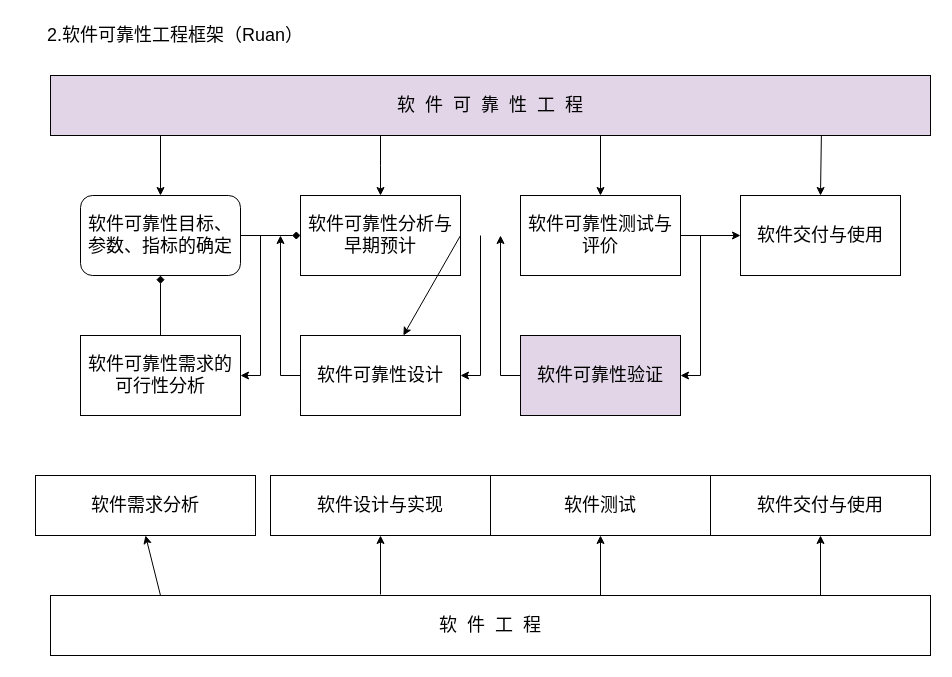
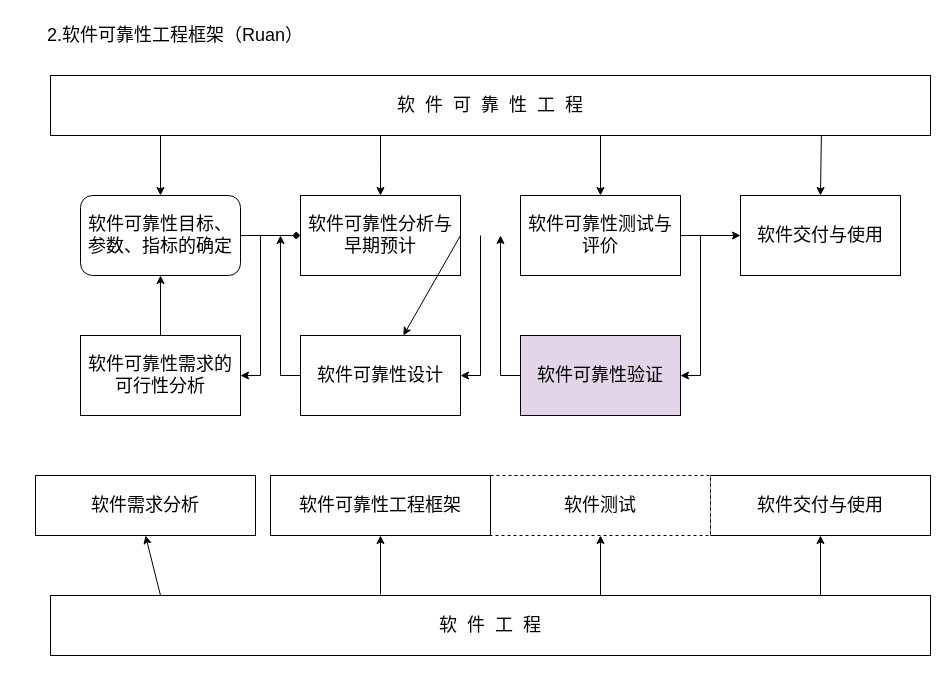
  <mxCell id="0" />
  <mxCell id="1" parent="0" />
  <mxCell id="2" value="软件可靠性目标、参数、指标的确定" style="whiteSpace=wrap;html=1;fontSize=18;rounded=1;" vertex="1" parent="1"><mxGeometry x="80" y="195" width="160" height="80" as="geometry" /></mxCell>
  <mxCell id="3" value="软件可靠性验证" style="rounded=0;whiteSpace=wrap;html=1;fontSize=18;fillColor=#e1d5e7;" vertex="1" parent="1"><mxGeometry x="520" y="335" width="160" height="80" as="geometry" /></mxCell>
  <mxCell id="4" value="软件可靠性设计" style="rounded=0;whiteSpace=wrap;html=1;fontSize=18;" vertex="1" parent="1"><mxGeometry x="300" y="335" width="160" height="80" as="geometry" /></mxCell>
- <mxCell id="5" value="" style="edgeStyle=orthogonalEdgeStyle;rounded=0;orthogonalLoop=1;jettySize=auto;html=1;fontSize=18;endArrow=diamond;" edge="1" parent="1" source="6" target="2"><mxGeometry relative="1" as="geometry" /></mxCell>
+ <mxCell id="5" value="" style="edgeStyle=orthogonalEdgeStyle;rounded=0;orthogonalLoop=1;jettySize=auto;html=1;fontSize=18;" edge="1" parent="1" source="6" target="2"><mxGeometry relative="1" as="geometry" /></mxCell>
  <mxCell id="6" value="软件可靠性需求的可行性分析" style="rounded=0;whiteSpace=wrap;html=1;fontSize=18;" vertex="1" parent="1"><mxGeometry x="80" y="335" width="160" height="80" as="geometry" /></mxCell>
  <mxCell id="7" value="软件交付与使用" style="rounded=0;whiteSpace=wrap;html=1;fontSize=18;" vertex="1" parent="1"><mxGeometry x="740" y="195" width="160" height="80" as="geometry" /></mxCell>
  <mxCell id="8" value="" style="edgeStyle=orthogonalEdgeStyle;rounded=0;orthogonalLoop=1;jettySize=auto;html=1;fontSize=18;" edge="1" parent="1" source="9" target="7"><mxGeometry relative="1" as="geometry" /></mxCell>
  <mxCell id="9" value="软件可靠性测试与评价" style="rounded=0;whiteSpace=wrap;html=1;fontSize=18;" vertex="1" parent="1"><mxGeometry x="520" y="195" width="160" height="80" as="geometry" /></mxCell>
  <mxCell id="10" value="软件可靠性分析与早期预计" style="rounded=0;whiteSpace=wrap;html=1;fontSize=18;" vertex="1" parent="1"><mxGeometry x="300" y="195" width="160" height="80" as="geometry" /></mxCell>
  <mxCell id="11" value="软件需求分析" style="rounded=0;whiteSpace=wrap;html=1;fontSize=18;" vertex="1" parent="1"><mxGeometry x="35" y="475" width="220" height="60" as="geometry" /></mxCell>
  <mxCell id="12" value="软件交付与使用" style="rounded=0;whiteSpace=wrap;html=1;fontSize=18;" vertex="1" parent="1"><mxGeometry x="710" y="475" width="220" height="60" as="geometry" /></mxCell>
- <mxCell id="13" value="软件测试" style="rounded=0;whiteSpace=wrap;html=1;fontSize=18;" vertex="1" parent="1"><mxGeometry x="490" y="475" width="220" height="60" as="geometry" /></mxCell>
- <mxCell id="14" value="软件设计与实现" style="rounded=0;whiteSpace=wrap;html=1;fontSize=18;" vertex="1" parent="1"><mxGeometry x="270" y="475" width="220" height="60" as="geometry" /></mxCell>
+ <mxCell id="13" value="软件测试" style="rounded=0;whiteSpace=wrap;html=1;fontSize=18;dashed=1;" vertex="1" parent="1"><mxGeometry x="490" y="475" width="220" height="60" as="geometry" /></mxCell>
+ <mxCell id="14" value="软件可靠性工程框架" style="rounded=0;whiteSpace=wrap;html=1;fontSize=18;" vertex="1" parent="1"><mxGeometry x="270" y="475" width="220" height="60" as="geometry" /></mxCell>
  <mxCell id="15" value="软&amp;nbsp; 件&amp;nbsp; 工&amp;nbsp; 程" style="rounded=0;whiteSpace=wrap;html=1;fontSize=18;" vertex="1" parent="1"><mxGeometry x="50" y="595" width="880" height="60" as="geometry" /></mxCell>
- <mxCell id="16" value="软&amp;nbsp; 件&amp;nbsp; 可&amp;nbsp; 靠&amp;nbsp; 性&amp;nbsp; 工&amp;nbsp; 程" style="rounded=0;whiteSpace=wrap;html=1;fontSize=18;fillColor=#e1d5e7;" vertex="1" parent="1"><mxGeometry x="50" y="75" width="880" height="60" as="geometry" /></mxCell>
+ <mxCell id="16" value="软&amp;nbsp; 件&amp;nbsp; 可&amp;nbsp; 靠&amp;nbsp; 性&amp;nbsp; 工&amp;nbsp; 程" style="rounded=0;whiteSpace=wrap;html=1;fontSize=18;" vertex="1" parent="1"><mxGeometry x="50" y="75" width="880" height="60" as="geometry" /></mxCell>
  <mxCell id="17" value="" style="endArrow=classic;html=1;rounded=0;fontSize=18;entryX=0.5;entryY=0;entryDx=0;entryDy=0;" edge="1" parent="1" target="2"><mxGeometry relative="1" as="geometry"><mxPoint x="160" y="135" as="sourcePoint" /><mxPoint x="150" y="155" as="targetPoint" /></mxGeometry></mxCell>
  <mxCell id="18" value="" style="endArrow=classic;html=1;rounded=0;fontSize=18;entryX=0.5;entryY=0;entryDx=0;entryDy=0;" edge="1" parent="1" target="10"><mxGeometry relative="1" as="geometry"><mxPoint x="380" y="135" as="sourcePoint" /><mxPoint x="170" y="205" as="targetPoint" /><Array as="points"><mxPoint x="380" y="165" /></Array></mxGeometry></mxCell>
  <mxCell id="19" value="" style="endArrow=classic;html=1;rounded=0;fontSize=18;entryX=0.5;entryY=0;entryDx=0;entryDy=0;" edge="1" parent="1" target="9"><mxGeometry width="50" height="50" relative="1" as="geometry"><mxPoint x="600" y="135" as="sourcePoint" /><mxPoint x="530" y="315" as="targetPoint" /><Array as="points" /></mxGeometry></mxCell>
  <mxCell id="20" value="" style="endArrow=classic;html=1;rounded=0;fontSize=18;entryX=0.5;entryY=0;entryDx=0;entryDy=0;exitX=0.876;exitY=1;exitDx=0;exitDy=0;exitPerimeter=0;" edge="1" parent="1" source="16" target="7"><mxGeometry width="50" height="50" relative="1" as="geometry"><mxPoint x="610" y="145" as="sourcePoint" /><mxPoint x="610" y="205" as="targetPoint" /><Array as="points" /></mxGeometry></mxCell>
  <mxCell id="21" value="" style="endArrow=diamond;html=1;rounded=0;fontSize=18;entryX=0;entryY=0.5;entryDx=0;entryDy=0;exitX=1;exitY=0.5;exitDx=0;exitDy=0;" edge="1" parent="1" source="2" target="10"><mxGeometry relative="1" as="geometry"><mxPoint x="200" y="285" as="sourcePoint" /><mxPoint x="300" y="285" as="targetPoint" /></mxGeometry></mxCell>
  <mxCell id="22" value="" style="endArrow=classic;html=1;rounded=0;fontSize=18;exitX=1;exitY=0.5;exitDx=0;exitDy=0;" edge="1" parent="1" source="10" target="4"><mxGeometry relative="1" as="geometry"><mxPoint x="250" y="245" as="sourcePoint" /><mxPoint x="310" y="245" as="targetPoint" /></mxGeometry></mxCell>
  <mxCell id="23" value="" style="endArrow=classic;html=1;rounded=0;fontSize=18;entryX=0.5;entryY=1;entryDx=0;entryDy=0;exitX=0.125;exitY=0;exitDx=0;exitDy=0;exitPerimeter=0;" edge="1" parent="1" source="15" target="11"><mxGeometry relative="1" as="geometry"><mxPoint x="450" y="335" as="sourcePoint" /><mxPoint x="550" y="335" as="targetPoint" /></mxGeometry></mxCell>
  <mxCell id="24" value="" style="endArrow=classic;html=1;rounded=0;fontSize=18;entryX=0.5;entryY=1;entryDx=0;entryDy=0;exitX=0.375;exitY=-0.017;exitDx=0;exitDy=0;exitPerimeter=0;" edge="1" parent="1" source="15" target="14"><mxGeometry relative="1" as="geometry"><mxPoint x="180" y="615" as="sourcePoint" /><mxPoint x="180" y="555" as="targetPoint" /></mxGeometry></mxCell>
  <mxCell id="25" value="" style="endArrow=classic;html=1;rounded=0;fontSize=18;entryX=0.5;entryY=1;entryDx=0;entryDy=0;" edge="1" parent="1" target="13"><mxGeometry relative="1" as="geometry"><mxPoint x="600" y="595" as="sourcePoint" /><mxPoint x="170" y="545" as="targetPoint" /></mxGeometry></mxCell>
  <mxCell id="26" value="" style="endArrow=classic;html=1;rounded=0;fontSize=18;entryX=0.5;entryY=1;entryDx=0;entryDy=0;exitX=0.875;exitY=0;exitDx=0;exitDy=0;exitPerimeter=0;" edge="1" parent="1" source="15" target="12"><mxGeometry relative="1" as="geometry"><mxPoint x="610" y="605" as="sourcePoint" /><mxPoint x="610" y="545" as="targetPoint" /></mxGeometry></mxCell>
  <mxCell id="27" value="" style="edgeStyle=segmentEdgeStyle;endArrow=classic;html=1;rounded=0;fontSize=18;exitX=0;exitY=0.5;exitDx=0;exitDy=0;" edge="1" parent="1" source="4"><mxGeometry width="50" height="50" relative="1" as="geometry"><mxPoint x="480" y="365" as="sourcePoint" /><mxPoint x="280" y="235" as="targetPoint" /></mxGeometry></mxCell>
  <mxCell id="28" value="" style="edgeStyle=segmentEdgeStyle;endArrow=classic;html=1;rounded=0;fontSize=18;entryX=1;entryY=0.5;entryDx=0;entryDy=0;" edge="1" parent="1"><mxGeometry width="50" height="50" relative="1" as="geometry"><mxPoint x="260" y="235" as="sourcePoint" /><mxPoint x="240" y="375" as="targetPoint" /><Array as="points"><mxPoint x="260" y="375" /></Array></mxGeometry></mxCell>
  <mxCell id="29" value="" style="edgeStyle=segmentEdgeStyle;endArrow=classic;html=1;rounded=0;fontSize=18;entryX=1;entryY=0.5;entryDx=0;entryDy=0;" edge="1" parent="1"><mxGeometry width="50" height="50" relative="1" as="geometry"><mxPoint x="480" y="235" as="sourcePoint" /><mxPoint x="460" y="375" as="targetPoint" /><Array as="points"><mxPoint x="480" y="375" /></Array></mxGeometry></mxCell>
  <mxCell id="30" value="" style="edgeStyle=segmentEdgeStyle;endArrow=classic;html=1;rounded=0;fontSize=18;exitX=0;exitY=0.5;exitDx=0;exitDy=0;" edge="1" parent="1"><mxGeometry width="50" height="50" relative="1" as="geometry"><mxPoint x="520" y="375" as="sourcePoint" /><mxPoint x="500" y="235" as="targetPoint" /></mxGeometry></mxCell>
  <mxCell id="31" value="" style="edgeStyle=segmentEdgeStyle;endArrow=classic;html=1;rounded=0;fontSize=18;entryX=1;entryY=0.5;entryDx=0;entryDy=0;" edge="1" parent="1"><mxGeometry width="50" height="50" relative="1" as="geometry"><mxPoint x="700" y="235" as="sourcePoint" /><mxPoint x="680" y="375" as="targetPoint" /><Array as="points"><mxPoint x="700" y="375" /></Array></mxGeometry></mxCell>
  <mxCell id="32" value="2.软件可靠性工程框架（Ruan）" style="text;html=1;strokeColor=none;fillColor=none;align=center;verticalAlign=middle;whiteSpace=wrap;rounded=0;fontSize=18;" vertex="1" parent="1"><mxGeometry x="20" y="20" width="310" height="30" as="geometry" /></mxCell>
